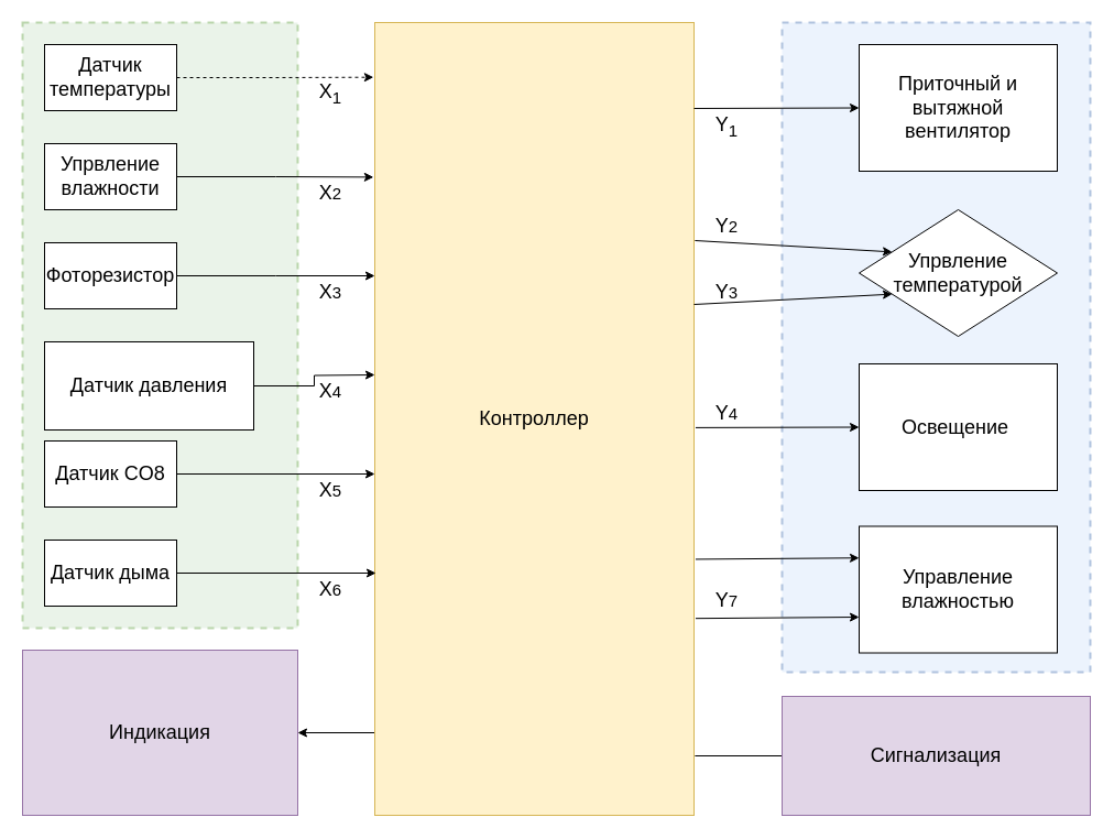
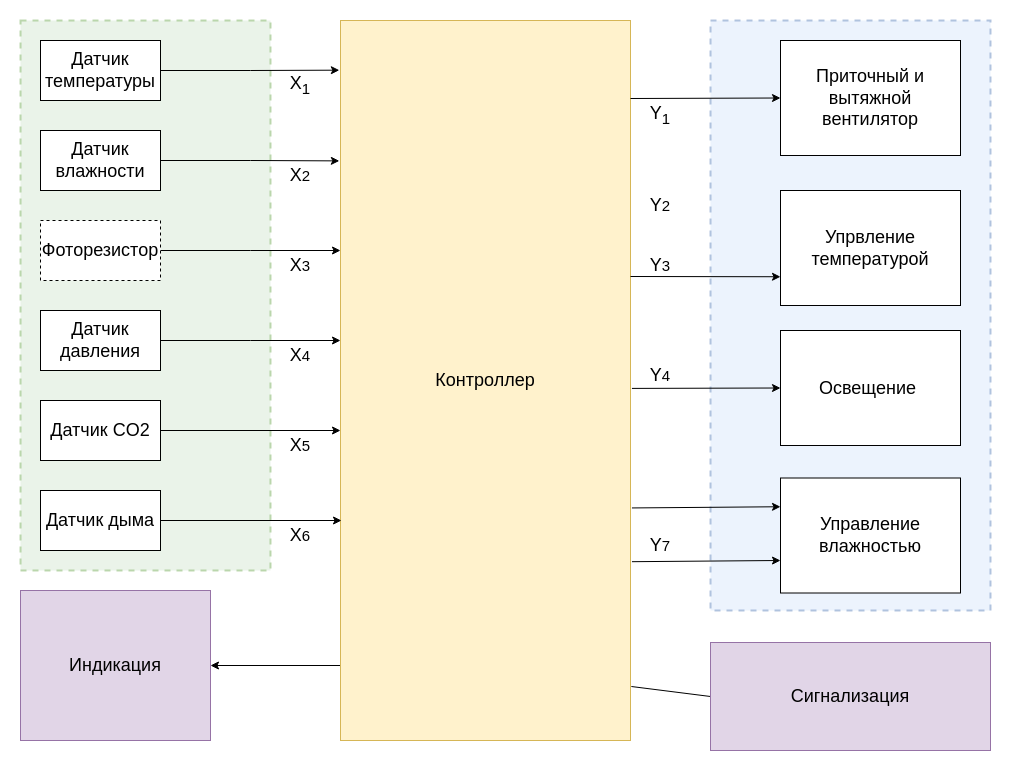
  <mxCell id="0" />
  <mxCell id="1" parent="0" />
  <mxCell id="2" value="" style="rounded=0;whiteSpace=wrap;html=1;fontSize=18;fillColor=#d5e8d4;strokeColor=#82b366;strokeWidth=2;dashed=1;opacity=50;" parent="1" vertex="1"><mxGeometry x="20" y="20" width="250" height="550" as="geometry" /></mxCell>
  <mxCell id="3" style="edgeStyle=orthogonalEdgeStyle;rounded=0;orthogonalLoop=1;jettySize=auto;html=1;entryX=1;entryY=0.5;entryDx=0;entryDy=0;fontSize=18;" parent="1" source="4" target="17" edge="1"><mxGeometry relative="1" as="geometry"><Array as="points"><mxPoint x="485" y="665" /></Array></mxGeometry></mxCell>
  <mxCell id="4" value="&lt;font style=&quot;font-size: 18px;&quot;&gt;Контроллер&lt;/font&gt;" style="rounded=0;whiteSpace=wrap;html=1;fillColor=#fff2cc;strokeColor=#d6b656;" parent="1" vertex="1"><mxGeometry x="340" y="20" width="290" height="720" as="geometry" /></mxCell>
- <mxCell id="5" style="edgeStyle=orthogonalEdgeStyle;rounded=0;orthogonalLoop=1;jettySize=auto;html=1;entryX=-0.004;entryY=0.069;entryDx=0;entryDy=0;entryPerimeter=0;dashed=1;" parent="1" source="6" target="4" edge="1"><mxGeometry relative="1" as="geometry" /></mxCell>
+ <mxCell id="5" style="edgeStyle=orthogonalEdgeStyle;rounded=0;orthogonalLoop=1;jettySize=auto;html=1;entryX=-0.004;entryY=0.069;entryDx=0;entryDy=0;entryPerimeter=0;" parent="1" source="6" target="4" edge="1"><mxGeometry relative="1" as="geometry" /></mxCell>
  <mxCell id="6" value="Датчик температуры" style="rounded=0;whiteSpace=wrap;html=1;fontSize=18;" parent="1" vertex="1"><mxGeometry x="40" y="40" width="120" height="60" as="geometry" /></mxCell>
  <mxCell id="7" style="edgeStyle=orthogonalEdgeStyle;rounded=0;orthogonalLoop=1;jettySize=auto;html=1;entryX=-0.004;entryY=0.195;entryDx=0;entryDy=0;entryPerimeter=0;" parent="1" source="8" target="4" edge="1"><mxGeometry relative="1" as="geometry" /></mxCell>
- <mxCell id="8" value="Упрвление влажности" style="rounded=0;whiteSpace=wrap;html=1;fontSize=18;" parent="1" vertex="1"><mxGeometry x="40" y="130" width="120" height="60" as="geometry" /></mxCell>
+ <mxCell id="8" value="Датчик влажности" style="rounded=0;whiteSpace=wrap;html=1;fontSize=18;" parent="1" vertex="1"><mxGeometry x="40" y="130" width="120" height="60" as="geometry" /></mxCell>
  <mxCell id="9" style="edgeStyle=orthogonalEdgeStyle;rounded=0;orthogonalLoop=1;jettySize=auto;html=1;" parent="1" source="10" edge="1"><mxGeometry relative="1" as="geometry"><mxPoint x="340" y="250" as="targetPoint" /></mxGeometry></mxCell>
- <mxCell id="10" value="Фоторезистор" style="rounded=0;whiteSpace=wrap;html=1;fontSize=18;" parent="1" vertex="1"><mxGeometry x="40" y="220" width="120" height="60" as="geometry" /></mxCell>
+ <mxCell id="10" value="Фоторезистор" style="rounded=0;whiteSpace=wrap;html=1;fontSize=18;dashed=1;" parent="1" vertex="1"><mxGeometry x="40" y="220" width="120" height="60" as="geometry" /></mxCell>
  <mxCell id="11" style="edgeStyle=orthogonalEdgeStyle;rounded=0;orthogonalLoop=1;jettySize=auto;html=1;" parent="1" source="12" edge="1"><mxGeometry relative="1" as="geometry"><mxPoint x="340" y="340" as="targetPoint" /></mxGeometry></mxCell>
- <mxCell id="12" value="Датчик давления" style="rounded=0;whiteSpace=wrap;html=1;fontSize=18;" parent="1" vertex="1"><mxGeometry x="40" y="310" width="190" height="80" as="geometry" /></mxCell>
+ <mxCell id="12" value="Датчик давления" style="rounded=0;whiteSpace=wrap;html=1;fontSize=18;" parent="1" vertex="1"><mxGeometry x="40" y="310" width="120" height="60" as="geometry" /></mxCell>
  <mxCell id="13" style="edgeStyle=orthogonalEdgeStyle;rounded=0;orthogonalLoop=1;jettySize=auto;html=1;" parent="1" source="14" edge="1"><mxGeometry relative="1" as="geometry"><mxPoint x="340" y="430" as="targetPoint" /><Array as="points"><mxPoint x="340" y="430" /></Array></mxGeometry></mxCell>
- <mxCell id="14" value="Датчик CO8" style="rounded=0;whiteSpace=wrap;html=1;fontSize=18;" parent="1" vertex="1"><mxGeometry x="40" y="400" width="120" height="60" as="geometry" /></mxCell>
+ <mxCell id="14" value="Датчик CO2" style="rounded=0;whiteSpace=wrap;html=1;fontSize=18;" parent="1" vertex="1"><mxGeometry x="40" y="400" width="120" height="60" as="geometry" /></mxCell>
  <mxCell id="15" style="edgeStyle=orthogonalEdgeStyle;rounded=0;orthogonalLoop=1;jettySize=auto;html=1;" parent="1" source="16" edge="1"><mxGeometry relative="1" as="geometry"><mxPoint x="341" y="520" as="targetPoint" /><Array as="points"><mxPoint x="341" y="520" /></Array></mxGeometry></mxCell>
  <mxCell id="16" value="Датчик дыма" style="rounded=0;whiteSpace=wrap;html=1;fontSize=18;" parent="1" vertex="1"><mxGeometry x="40" y="490" width="120" height="60" as="geometry" /></mxCell>
- <mxCell id="17" value="Индикация" style="rounded=0;whiteSpace=wrap;html=1;fontSize=18;fillColor=#e1d5e7;strokeColor=#9673a6;" parent="1" vertex="1"><mxGeometry x="20" y="590" width="250" height="150" as="geometry" /></mxCell>
+ <mxCell id="17" value="Индикация" style="rounded=0;whiteSpace=wrap;html=1;fontSize=18;fillColor=#e1d5e7;strokeColor=#9673a6;" parent="1" vertex="1"><mxGeometry x="20" y="590" width="190" height="150" as="geometry" /></mxCell>
  <mxCell id="18" value="" style="rounded=0;whiteSpace=wrap;html=1;fontSize=18;fillColor=#dae8fc;strokeColor=#6c8ebf;dashed=1;opacity=50;strokeWidth=2;" parent="1" vertex="1"><mxGeometry x="710" y="20" width="280" height="590" as="geometry" /></mxCell>
  <mxCell id="19" value="Приточный и вытяжной вентилятор" style="rounded=0;whiteSpace=wrap;html=1;fontSize=18;" parent="1" vertex="1"><mxGeometry x="780" y="40" width="180" height="115" as="geometry" /></mxCell>
  <mxCell id="20" value="Управление влажностью" style="rounded=0;whiteSpace=wrap;html=1;fontSize=18;" parent="1" vertex="1"><mxGeometry x="780" y="477.5" width="180" height="115" as="geometry" /></mxCell>
  <mxCell id="21" value="Освещение&amp;nbsp;" style="rounded=0;whiteSpace=wrap;html=1;fontSize=18;" parent="1" vertex="1"><mxGeometry x="780" y="330" width="180" height="115" as="geometry" /></mxCell>
  <mxCell id="22" value="" style="endArrow=classic;html=1;rounded=0;fontSize=18;entryX=0;entryY=0.5;entryDx=0;entryDy=0;" parent="1" target="19" edge="1"><mxGeometry width="50" height="50" relative="1" as="geometry"><mxPoint x="630" y="98" as="sourcePoint" /><mxPoint x="660" y="90" as="targetPoint" /></mxGeometry></mxCell>
- <mxCell id="23" value="" style="endArrow=classic;html=1;rounded=0;fontSize=18;exitX=1.003;exitY=0.275;exitDx=0;exitDy=0;exitPerimeter=0;entryX=0;entryY=0.25;entryDx=0;entryDy=0;" parent="1" source="4" edge="1" target="27"><mxGeometry width="50" height="50" relative="1" as="geometry"><mxPoint x="690" y="260" as="sourcePoint" /><mxPoint x="780" y="205" as="targetPoint" /></mxGeometry></mxCell>
  <mxCell id="24" value="" style="endArrow=classic;html=1;rounded=0;fontSize=18;exitX=1.005;exitY=0.511;exitDx=0;exitDy=0;entryX=0;entryY=0.5;entryDx=0;entryDy=0;exitPerimeter=0;" parent="1" source="4" target="21" edge="1"><mxGeometry width="50" height="50" relative="1" as="geometry"><mxPoint x="639.71" y="215.76" as="sourcePoint" /><mxPoint x="790" y="215" as="targetPoint" /></mxGeometry></mxCell>
  <mxCell id="25" value="" style="endArrow=classic;html=1;rounded=0;fontSize=18;exitX=1.005;exitY=0.677;exitDx=0;exitDy=0;exitPerimeter=0;entryX=0;entryY=0.25;entryDx=0;entryDy=0;" parent="1" source="4" edge="1" target="20"><mxGeometry width="50" height="50" relative="1" as="geometry"><mxPoint x="649.71" y="225.76" as="sourcePoint" /><mxPoint x="780" y="425" as="targetPoint" /></mxGeometry></mxCell>
  <mxCell id="26" value="" style="endArrow=none;html=1;rounded=0;fontSize=18;entryX=0;entryY=0.5;entryDx=0;entryDy=0;exitX=1.003;exitY=0.925;exitDx=0;exitDy=0;exitPerimeter=0;" parent="1" edge="1" target="38" source="4"><mxGeometry width="50" height="50" relative="1" as="geometry"><mxPoint x="630" y="677" as="sourcePoint" /><mxPoint x="780" y="544.82" as="targetPoint" /></mxGeometry></mxCell>
- <mxCell id="27" value="Упрвление температурой" style="rhombus;whiteSpace=wrap;html=1;fontSize=18;" parent="1" vertex="1"><mxGeometry x="780" y="190" width="180" height="115" as="geometry" /></mxCell>
+ <mxCell id="27" value="Упрвление температурой" style="rounded=0;whiteSpace=wrap;html=1;fontSize=18;" parent="1" vertex="1"><mxGeometry x="780" y="190" width="180" height="115" as="geometry" /></mxCell>
  <mxCell id="28" value="X&lt;sub&gt;1&lt;/sub&gt;" style="text;html=1;strokeColor=none;fillColor=none;align=center;verticalAlign=middle;whiteSpace=wrap;rounded=0;dashed=1;strokeWidth=2;fontSize=18;opacity=50;" parent="1" vertex="1"><mxGeometry x="270" y="70" width="60" height="30" as="geometry" /></mxCell>
  <mxCell id="29" value="X&lt;span style=&quot;font-size: 15px;&quot;&gt;2&lt;/span&gt;" style="text;html=1;strokeColor=none;fillColor=none;align=center;verticalAlign=middle;whiteSpace=wrap;rounded=0;dashed=1;strokeWidth=2;fontSize=18;opacity=50;" parent="1" vertex="1"><mxGeometry x="270" y="160" width="60" height="30" as="geometry" /></mxCell>
  <mxCell id="30" value="X&lt;span style=&quot;font-size: 15px;&quot;&gt;3&lt;/span&gt;" style="text;html=1;strokeColor=none;fillColor=none;align=center;verticalAlign=middle;whiteSpace=wrap;rounded=0;dashed=1;strokeWidth=2;fontSize=18;opacity=50;" parent="1" vertex="1"><mxGeometry x="270" y="250" width="60" height="30" as="geometry" /></mxCell>
  <mxCell id="31" value="X&lt;span style=&quot;font-size: 15px;&quot;&gt;4&lt;/span&gt;" style="text;html=1;strokeColor=none;fillColor=none;align=center;verticalAlign=middle;whiteSpace=wrap;rounded=0;dashed=1;strokeWidth=2;fontSize=18;opacity=50;" parent="1" vertex="1"><mxGeometry x="270" y="340" width="60" height="30" as="geometry" /></mxCell>
  <mxCell id="32" value="X&lt;span style=&quot;font-size: 15px;&quot;&gt;5&lt;/span&gt;" style="text;html=1;strokeColor=none;fillColor=none;align=center;verticalAlign=middle;whiteSpace=wrap;rounded=0;dashed=1;strokeWidth=2;fontSize=18;opacity=50;" parent="1" vertex="1"><mxGeometry x="270" y="430" width="60" height="30" as="geometry" /></mxCell>
  <mxCell id="33" value="X&lt;span style=&quot;font-size: 15px;&quot;&gt;6&lt;/span&gt;" style="text;html=1;strokeColor=none;fillColor=none;align=center;verticalAlign=middle;whiteSpace=wrap;rounded=0;dashed=1;strokeWidth=2;fontSize=18;opacity=50;" parent="1" vertex="1"><mxGeometry x="270" y="520" width="60" height="30" as="geometry" /></mxCell>
  <mxCell id="34" value="&lt;span style=&quot;font-size: 18px;&quot;&gt;Y&lt;/span&gt;&lt;sub&gt;1&lt;/sub&gt;" style="text;html=1;strokeColor=none;fillColor=none;align=center;verticalAlign=middle;whiteSpace=wrap;rounded=0;dashed=1;strokeWidth=2;fontSize=18;opacity=50;" parent="1" vertex="1"><mxGeometry x="630" y="100" width="60" height="30" as="geometry" /></mxCell>
  <mxCell id="35" value="&lt;span style=&quot;font-size: 18px;&quot;&gt;Y&lt;/span&gt;&lt;span style=&quot;font-size: 15px;&quot;&gt;2&lt;/span&gt;" style="text;html=1;strokeColor=none;fillColor=none;align=center;verticalAlign=middle;whiteSpace=wrap;rounded=0;dashed=1;strokeWidth=2;fontSize=18;opacity=50;" parent="1" vertex="1"><mxGeometry x="630" y="190" width="60" height="30" as="geometry" /></mxCell>
  <mxCell id="36" value="&lt;span style=&quot;font-size: 18px;&quot;&gt;Y&lt;/span&gt;&lt;span style=&quot;font-size: 15px;&quot;&gt;3&lt;/span&gt;" style="text;html=1;strokeColor=none;fillColor=none;align=center;verticalAlign=middle;whiteSpace=wrap;rounded=0;dashed=1;strokeWidth=2;fontSize=18;opacity=50;" parent="1" vertex="1"><mxGeometry x="630" y="250" width="60" height="30" as="geometry" /></mxCell>
  <mxCell id="37" value="&lt;span style=&quot;font-size: 18px;&quot;&gt;Y&lt;/span&gt;&lt;span style=&quot;font-size: 15px;&quot;&gt;4&lt;/span&gt;" style="text;html=1;strokeColor=none;fillColor=none;align=center;verticalAlign=middle;whiteSpace=wrap;rounded=0;dashed=1;strokeWidth=2;fontSize=18;opacity=50;" parent="1" vertex="1"><mxGeometry x="630" y="360" width="60" height="30" as="geometry" /></mxCell>
- <mxCell id="38" value="Сигнализация" style="rounded=0;whiteSpace=wrap;html=1;fontSize=18;fillColor=#e1d5e7;strokeColor=#9673a6;" vertex="1" parent="1"><mxGeometry x="710" y="632" width="280" height="108" as="geometry" /></mxCell>
+ <mxCell id="38" value="Сигнализация" style="rounded=0;whiteSpace=wrap;html=1;fontSize=18;fillColor=#e1d5e7;strokeColor=#9673a6;" vertex="1" parent="1"><mxGeometry x="710" y="642" width="280" height="108" as="geometry" /></mxCell>
  <mxCell id="39" value="" style="endArrow=classic;html=1;rounded=0;fontSize=18;exitX=1.005;exitY=0.677;exitDx=0;exitDy=0;exitPerimeter=0;entryX=0;entryY=0.25;entryDx=0;entryDy=0;" edge="1" parent="1"><mxGeometry width="50" height="50" relative="1" as="geometry"><mxPoint x="631.45" y="561.19" as="sourcePoint" /><mxPoint x="780" y="560" as="targetPoint" /></mxGeometry></mxCell>
  <mxCell id="40" value="" style="endArrow=classic;html=1;rounded=0;fontSize=18;entryX=0;entryY=0.75;entryDx=0;entryDy=0;" edge="1" parent="1" target="27"><mxGeometry width="50" height="50" relative="1" as="geometry"><mxPoint x="630" y="276" as="sourcePoint" /><mxPoint x="780" y="279" as="targetPoint" /></mxGeometry></mxCell>
  <mxCell id="41" value="&lt;span style=&quot;font-size: 18px;&quot;&gt;Y&lt;/span&gt;&lt;span style=&quot;font-size: 15px;&quot;&gt;7&lt;/span&gt;" style="text;html=1;strokeColor=none;fillColor=none;align=center;verticalAlign=middle;whiteSpace=wrap;rounded=0;dashed=1;strokeWidth=2;fontSize=18;opacity=50;" vertex="1" parent="1"><mxGeometry x="630" y="530" width="60" height="30" as="geometry" /></mxCell>
